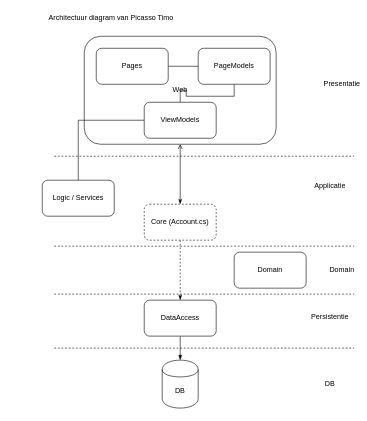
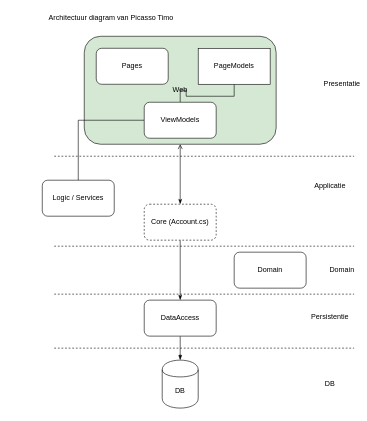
  <mxCell id="0" />
  <mxCell id="1" parent="0" />
  <mxCell id="2" value="" style="edgeStyle=orthogonalEdgeStyle;rounded=0;orthogonalLoop=1;jettySize=auto;html=1;endArrow=open;endFill=0;startArrow=classicThin;startFill=1;" edge="1" parent="1" source="4" target="5"><mxGeometry relative="1" as="geometry" /></mxCell>
- <mxCell id="3" value="" style="edgeStyle=orthogonalEdgeStyle;rounded=0;orthogonalLoop=1;jettySize=auto;html=1;startArrow=none;startFill=0;endArrow=classicThin;endFill=1;dashed=1;" edge="1" parent="1" source="4" target="13"><mxGeometry relative="1" as="geometry" /></mxCell>
+ <mxCell id="3" value="" style="edgeStyle=orthogonalEdgeStyle;rounded=0;orthogonalLoop=1;jettySize=auto;html=1;startArrow=none;startFill=0;endArrow=classicThin;endFill=1;" edge="1" parent="1" source="4" target="13"><mxGeometry relative="1" as="geometry" /></mxCell>
  <mxCell id="4" value="Core (Account.cs)" style="rounded=1;whiteSpace=wrap;html=1;dashed=1;" vertex="1" parent="1"><mxGeometry x="240" y="340" width="120" height="60" as="geometry" /></mxCell>
- <mxCell id="5" value="Web" style="whiteSpace=wrap;html=1;rounded=1;" vertex="1" parent="1"><mxGeometry x="140" y="60" width="320" height="180" as="geometry" /></mxCell>
- <mxCell id="6" value="" style="edgeStyle=orthogonalEdgeStyle;rounded=0;orthogonalLoop=1;jettySize=auto;html=1;startArrow=none;startFill=0;endArrow=none;endFill=0;" edge="1" parent="1" source="7" target="9"><mxGeometry relative="1" as="geometry" /></mxCell>
+ <mxCell id="5" value="Web" style="whiteSpace=wrap;html=1;rounded=1;fillColor=#d5e8d4;" vertex="1" parent="1"><mxGeometry x="140" y="60" width="320" height="180" as="geometry" /></mxCell>
  <mxCell id="7" value="Pages" style="rounded=1;whiteSpace=wrap;html=1;" vertex="1" parent="1"><mxGeometry x="160" y="80" width="120" height="60" as="geometry" /></mxCell>
  <mxCell id="8" value="" style="edgeStyle=orthogonalEdgeStyle;rounded=0;orthogonalLoop=1;jettySize=auto;html=1;startArrow=none;startFill=0;endArrow=none;endFill=0;" edge="1" parent="1" source="9" target="11"><mxGeometry relative="1" as="geometry" /></mxCell>
- <mxCell id="9" value="PageModels" style="whiteSpace=wrap;html=1;rounded=1;" vertex="1" parent="1"><mxGeometry x="330" y="80" width="120" height="60" as="geometry" /></mxCell>
+ <mxCell id="9" value="PageModels" style="whiteSpace=wrap;html=1;rounded=0;" vertex="1" parent="1"><mxGeometry x="330" y="80" width="120" height="60" as="geometry" /></mxCell>
  <mxCell id="10" style="edgeStyle=orthogonalEdgeStyle;rounded=0;orthogonalLoop=1;jettySize=auto;html=1;startArrow=none;startFill=0;endArrow=none;endFill=0;" edge="1" parent="1" source="11" target="15"><mxGeometry relative="1" as="geometry" /></mxCell>
  <mxCell id="11" value="ViewModels" style="whiteSpace=wrap;html=1;rounded=1;" vertex="1" parent="1"><mxGeometry x="240" y="170" width="120" height="60" as="geometry" /></mxCell>
  <mxCell id="12" value="" style="edgeStyle=orthogonalEdgeStyle;rounded=0;orthogonalLoop=1;jettySize=auto;html=1;startArrow=none;startFill=0;endArrow=blockThin;endFill=1;" edge="1" parent="1" source="13" target="14"><mxGeometry relative="1" as="geometry" /></mxCell>
  <mxCell id="13" value="DataAccess" style="whiteSpace=wrap;html=1;rounded=1;" vertex="1" parent="1"><mxGeometry x="240" y="500" width="120" height="60" as="geometry" /></mxCell>
  <mxCell id="14" value="DB" style="shape=cylinder;whiteSpace=wrap;html=1;boundedLbl=1;backgroundOutline=1;rounded=1;" vertex="1" parent="1"><mxGeometry x="270" y="600" width="60" height="80" as="geometry" /></mxCell>
  <mxCell id="15" value="Logic / Services" style="rounded=1;whiteSpace=wrap;html=1;" vertex="1" parent="1"><mxGeometry x="70" y="300" width="120" height="60" as="geometry" /></mxCell>
  <mxCell id="16" value="Domain" style="rounded=1;whiteSpace=wrap;html=1;" vertex="1" parent="1"><mxGeometry x="390" y="420" width="120" height="60" as="geometry" /></mxCell>
  <mxCell id="17" value="Presentatie" style="text;html=1;strokeColor=none;fillColor=none;align=center;verticalAlign=middle;whiteSpace=wrap;rounded=0;dashed=1;" vertex="1" parent="1"><mxGeometry x="550" y="130" width="40" height="20" as="geometry" /></mxCell>
  <mxCell id="18" value="Applicatie" style="text;html=1;strokeColor=none;fillColor=none;align=center;verticalAlign=middle;whiteSpace=wrap;rounded=0;dashed=1;" vertex="1" parent="1"><mxGeometry x="530" y="300" width="40" height="20" as="geometry" /></mxCell>
  <mxCell id="19" value="Persistentie" style="text;html=1;strokeColor=none;fillColor=none;align=center;verticalAlign=middle;whiteSpace=wrap;rounded=0;dashed=1;" vertex="1" parent="1"><mxGeometry x="530" y="518" width="40" height="20" as="geometry" /></mxCell>
  <mxCell id="20" value="DB" style="text;html=1;strokeColor=none;fillColor=none;align=center;verticalAlign=middle;whiteSpace=wrap;rounded=0;dashed=1;" vertex="1" parent="1"><mxGeometry x="530" y="630" width="40" height="20" as="geometry" /></mxCell>
  <mxCell id="21" value="" style="endArrow=none;dashed=1;html=1;" edge="1" parent="1"><mxGeometry width="50" height="50" relative="1" as="geometry"><mxPoint x="90" y="580" as="sourcePoint" /><mxPoint x="590" y="580" as="targetPoint" /></mxGeometry></mxCell>
  <mxCell id="22" value="" style="endArrow=none;dashed=1;html=1;" edge="1" parent="1"><mxGeometry width="50" height="50" relative="1" as="geometry"><mxPoint x="90" y="490" as="sourcePoint" /><mxPoint x="590" y="490" as="targetPoint" /></mxGeometry></mxCell>
  <mxCell id="23" value="" style="endArrow=none;dashed=1;html=1;" edge="1" parent="1"><mxGeometry width="50" height="50" relative="1" as="geometry"><mxPoint x="90" y="410" as="sourcePoint" /><mxPoint x="590" y="410" as="targetPoint" /></mxGeometry></mxCell>
  <mxCell id="24" value="" style="endArrow=none;dashed=1;html=1;" edge="1" parent="1"><mxGeometry width="50" height="50" relative="1" as="geometry"><mxPoint x="90" y="260" as="sourcePoint" /><mxPoint x="590" y="260" as="targetPoint" /></mxGeometry></mxCell>
  <mxCell id="25" value="Architectuur diagram van Picasso Timo" style="text;html=1;strokeColor=none;fillColor=none;align=center;verticalAlign=middle;whiteSpace=wrap;rounded=0;dashed=1;" vertex="1" parent="1"><mxGeometry x="20" y="20" width="330" height="20" as="geometry" /></mxCell>
  <mxCell id="26" value="Domain" style="text;html=1;strokeColor=none;fillColor=none;align=center;verticalAlign=middle;whiteSpace=wrap;rounded=0;dashed=1;" vertex="1" parent="1"><mxGeometry x="550" y="440" width="40" height="20" as="geometry" /></mxCell>
